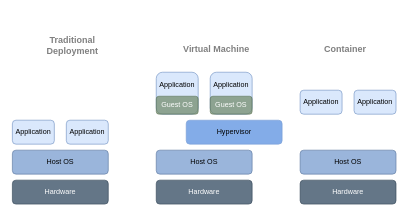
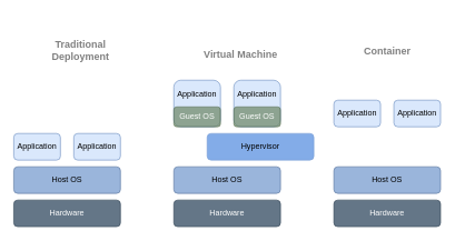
  <mxCell id="0" />
  <mxCell id="1" parent="0" />
- <mxCell id="2" value="&lt;font color=&quot;#808080&quot; style=&quot;font-size: 15px;&quot;&gt;&lt;b&gt;Container&lt;/b&gt;&lt;/font&gt;" style="text;html=1;align=center;verticalAlign=middle;resizable=0;points=[];autosize=1;strokeColor=none;fillColor=none;" parent="1" vertex="1"><mxGeometry x="530" y="65" width="90" height="30" as="geometry" /></mxCell>
+ <mxCell id="2" value="&lt;font color=&quot;#808080&quot; style=&quot;font-size: 15px;&quot;&gt;&lt;b&gt;Container&lt;/b&gt;&lt;/font&gt;" style="text;html=1;align=center;verticalAlign=middle;resizable=0;points=[];autosize=1;strokeColor=none;fillColor=none;" parent="1" vertex="1"><mxGeometry x="535" y="60" width="90" height="30" as="geometry" /></mxCell>
  <mxCell id="3" value="" style="endArrow=none;html=1;rounded=0;" parent="1" edge="1"><mxGeometry width="50" height="50" relative="1" as="geometry"><mxPoint x="70" y="20" as="sourcePoint" /><mxPoint x="70" y="20" as="targetPoint" /></mxGeometry></mxCell>
  <mxCell id="4" value="Host OS" style="rounded=1;whiteSpace=wrap;html=1;fillColor=#9ab5db;strokeColor=#58749C;gradientColor=none;" vertex="1" parent="1"><mxGeometry x="500" y="250" width="160" height="40" as="geometry" /></mxCell>
  <mxCell id="5" value="Application" style="rounded=1;whiteSpace=wrap;html=1;fillColor=#DAE8FC;strokeColor=#6c8ebf;" vertex="1" parent="1"><mxGeometry x="500" y="150" width="70" height="40" as="geometry" /></mxCell>
  <mxCell id="6" value="Hardware" style="rounded=1;whiteSpace=wrap;html=1;fillColor=#647687;strokeColor=#314354;fontColor=#ffffff;" vertex="1" parent="1"><mxGeometry x="500" y="300" width="160" height="40" as="geometry" /></mxCell>
  <mxCell id="7" value="Host OS" style="rounded=1;whiteSpace=wrap;html=1;fillColor=#9ab5db;strokeColor=#58749C;gradientColor=none;" vertex="1" parent="1"><mxGeometry x="260" y="250" width="160" height="40" as="geometry" /></mxCell>
  <mxCell id="8" value="Application&lt;br&gt;&lt;br&gt;&lt;br&gt;" style="rounded=1;whiteSpace=wrap;html=1;fillColor=#DAE8FC;strokeColor=#6c8ebf;" vertex="1" parent="1"><mxGeometry x="260" y="120" width="70" height="70" as="geometry" /></mxCell>
  <mxCell id="9" value="Hypervisor" style="rounded=1;whiteSpace=wrap;html=1;fillColor=#83ACE8;strokeColor=#789DD4;" vertex="1" parent="1"><mxGeometry x="310" y="200" width="160" height="40" as="geometry" /></mxCell>
  <mxCell id="10" value="Hardware" style="rounded=1;whiteSpace=wrap;html=1;fillColor=#647687;strokeColor=#314354;fontColor=#ffffff;" vertex="1" parent="1"><mxGeometry x="260" y="300" width="160" height="40" as="geometry" /></mxCell>
  <mxCell id="11" value="&lt;font color=&quot;#808080&quot; style=&quot;font-size: 15px;&quot;&gt;&lt;b&gt;Virtual Machine&lt;/b&gt;&lt;/font&gt;" style="text;html=1;align=center;verticalAlign=middle;resizable=0;points=[];autosize=1;strokeColor=none;fillColor=none;" vertex="1" parent="1"><mxGeometry x="295" y="65" width="130" height="30" as="geometry" /></mxCell>
  <mxCell id="12" value="Application&lt;br&gt;&lt;br&gt;&lt;br&gt;" style="rounded=1;whiteSpace=wrap;html=1;fillColor=#DAE8FC;strokeColor=#6c8ebf;" vertex="1" parent="1"><mxGeometry x="350" y="120" width="70" height="70" as="geometry" /></mxCell>
  <mxCell id="13" value="Application" style="rounded=1;whiteSpace=wrap;html=1;fillColor=#DAE8FC;strokeColor=#6c8ebf;" vertex="1" parent="1"><mxGeometry x="590" y="150" width="70" height="40" as="geometry" /></mxCell>
  <mxCell id="14" value="Guest OS" style="rounded=1;whiteSpace=wrap;html=1;fillColor=#6d8764;strokeColor=#3A5431;fontColor=#ffffff;opacity=70;" vertex="1" parent="1"><mxGeometry x="260" y="160" width="70" height="30" as="geometry" /></mxCell>
  <mxCell id="15" value="Guest OS" style="rounded=1;whiteSpace=wrap;html=1;fillColor=#6d8764;strokeColor=#3A5431;fontColor=#ffffff;opacity=70;" vertex="1" parent="1"><mxGeometry x="350" y="160" width="70" height="30" as="geometry" /></mxCell>
  <mxCell id="16" value="&lt;font color=&quot;#808080&quot; style=&quot;font-size: 15px;&quot;&gt;&lt;b&gt;Traditional &lt;br&gt;Deployment&lt;/b&gt;&lt;/font&gt;" style="text;html=1;align=center;verticalAlign=middle;resizable=0;points=[];autosize=1;strokeColor=none;fillColor=none;" vertex="1" parent="1"><mxGeometry x="65" y="50" width="110" height="50" as="geometry" /></mxCell>
  <mxCell id="17" value="Host OS" style="rounded=1;whiteSpace=wrap;html=1;fillColor=#9ab5db;strokeColor=#58749C;gradientColor=none;" vertex="1" parent="1"><mxGeometry x="20" y="250" width="160" height="40" as="geometry" /></mxCell>
  <mxCell id="18" value="Application" style="rounded=1;whiteSpace=wrap;html=1;fillColor=#DAE8FC;strokeColor=#6c8ebf;" vertex="1" parent="1"><mxGeometry x="20" y="200" width="70" height="40" as="geometry" /></mxCell>
  <mxCell id="19" value="Hardware" style="rounded=1;whiteSpace=wrap;html=1;fillColor=#647687;strokeColor=#314354;fontColor=#ffffff;" vertex="1" parent="1"><mxGeometry x="20" y="300" width="160" height="40" as="geometry" /></mxCell>
  <mxCell id="20" value="Application" style="rounded=1;whiteSpace=wrap;html=1;fillColor=#DAE8FC;strokeColor=#6c8ebf;" vertex="1" parent="1"><mxGeometry x="110" y="200" width="70" height="40" as="geometry" /></mxCell>
